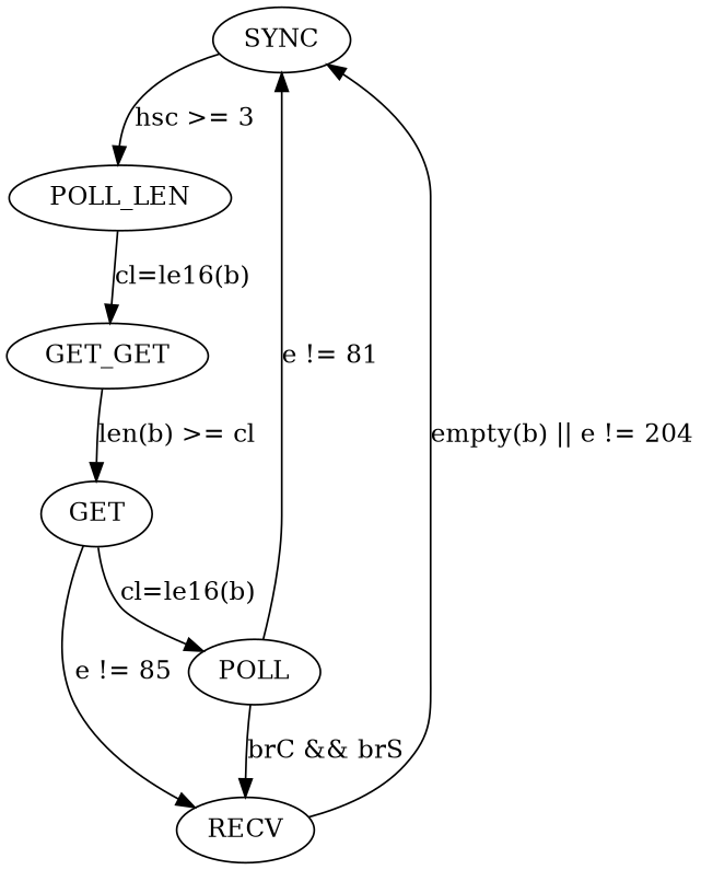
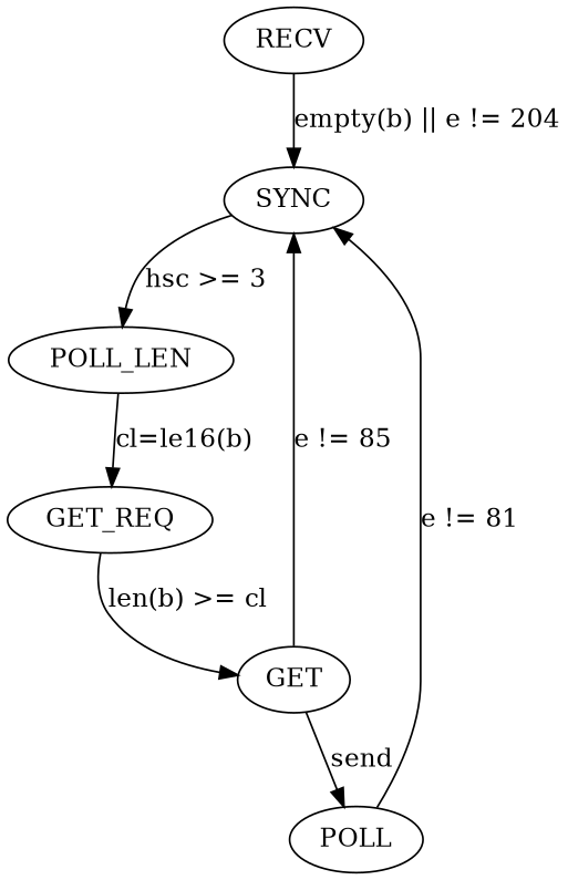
  digraph {
    n1 [label=SYNC]
    n2 [label=POLL_LEN]
-   n3 [label=GET_GET]
+   n3 [label=GET_REQ]
    n4 [label=GET]
    n5 [label=POLL]
    n6 [label=RECV]
    n1 -> n2 [label="hsc >= 3"]
    n2 -> n3 [label="cl=le16(b)"]
    n3 -> n4 [label="len(b) >= cl"]
-   n4 -> n6 [label="e != 85"]
-   n4 -> n5 [label="cl=le16(b)"]
+   n4 -> n1 [label="e != 85"]
+   n4 -> n5 [label=send]
    n5 -> n1 [label="e != 81"]
-   n5 -> n6 [label="brC && brS"]
    n6 -> n1 [label="empty(b) || e != 204"]
  }
